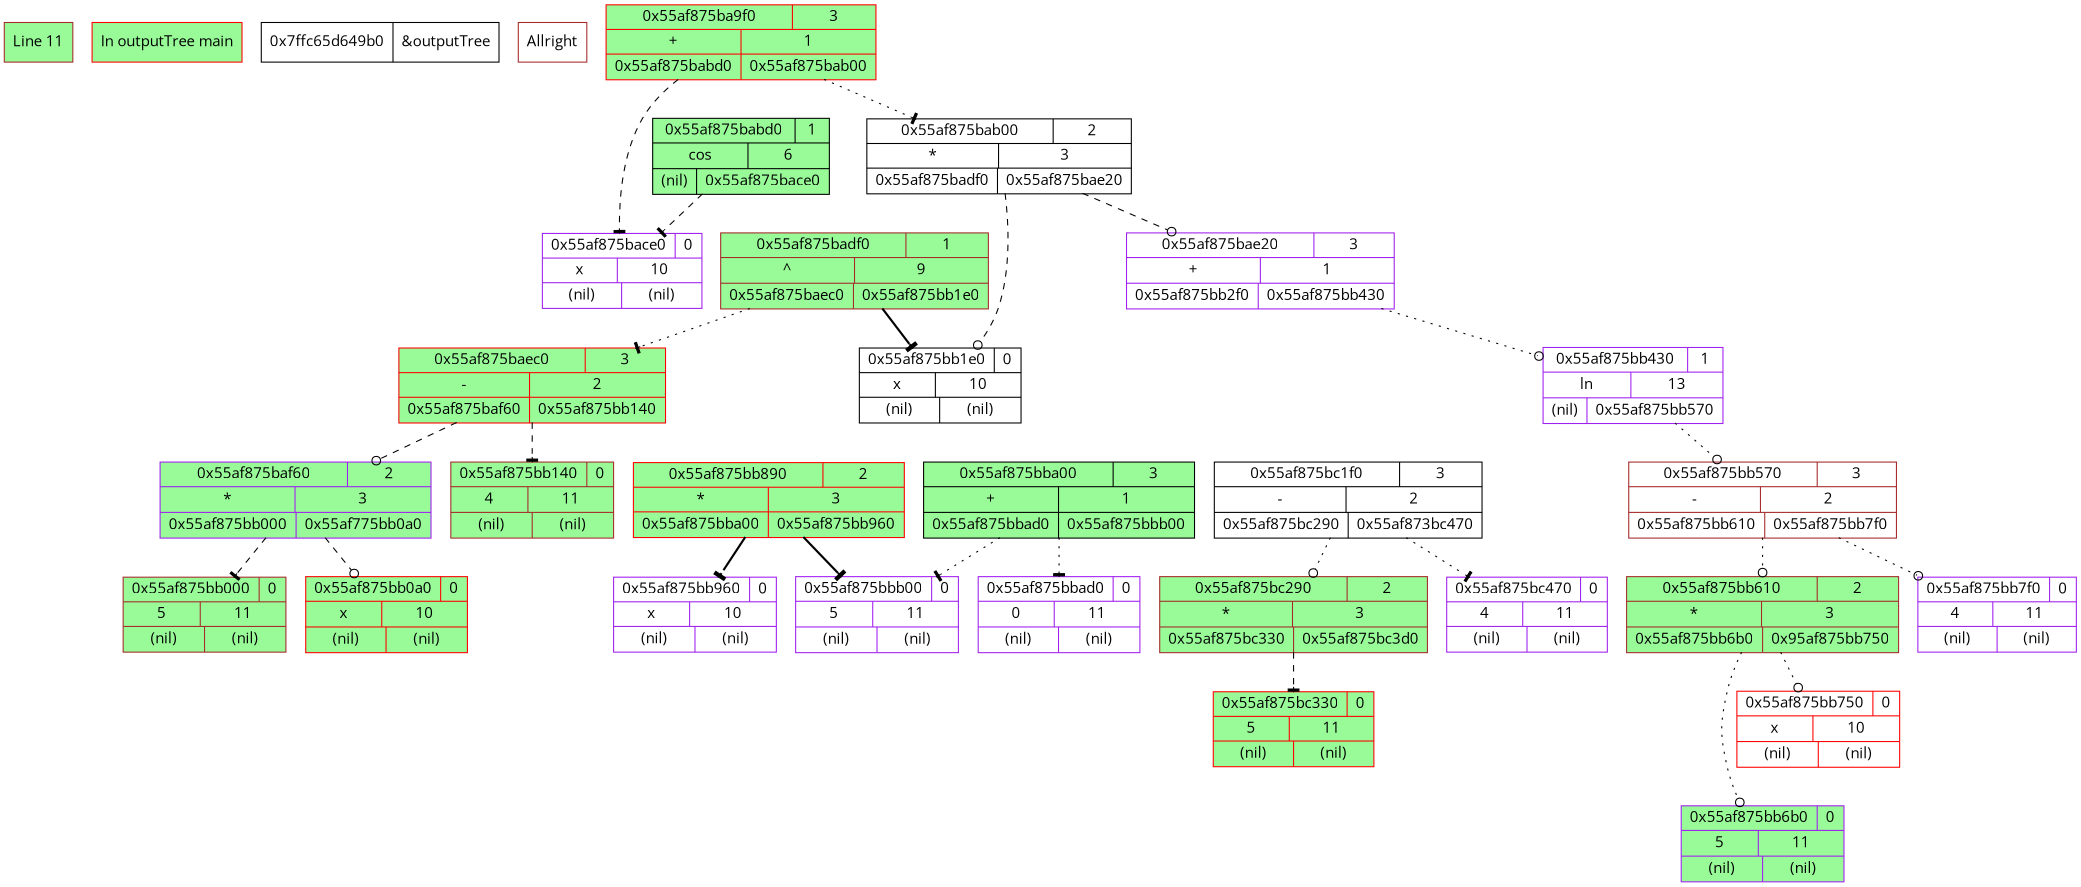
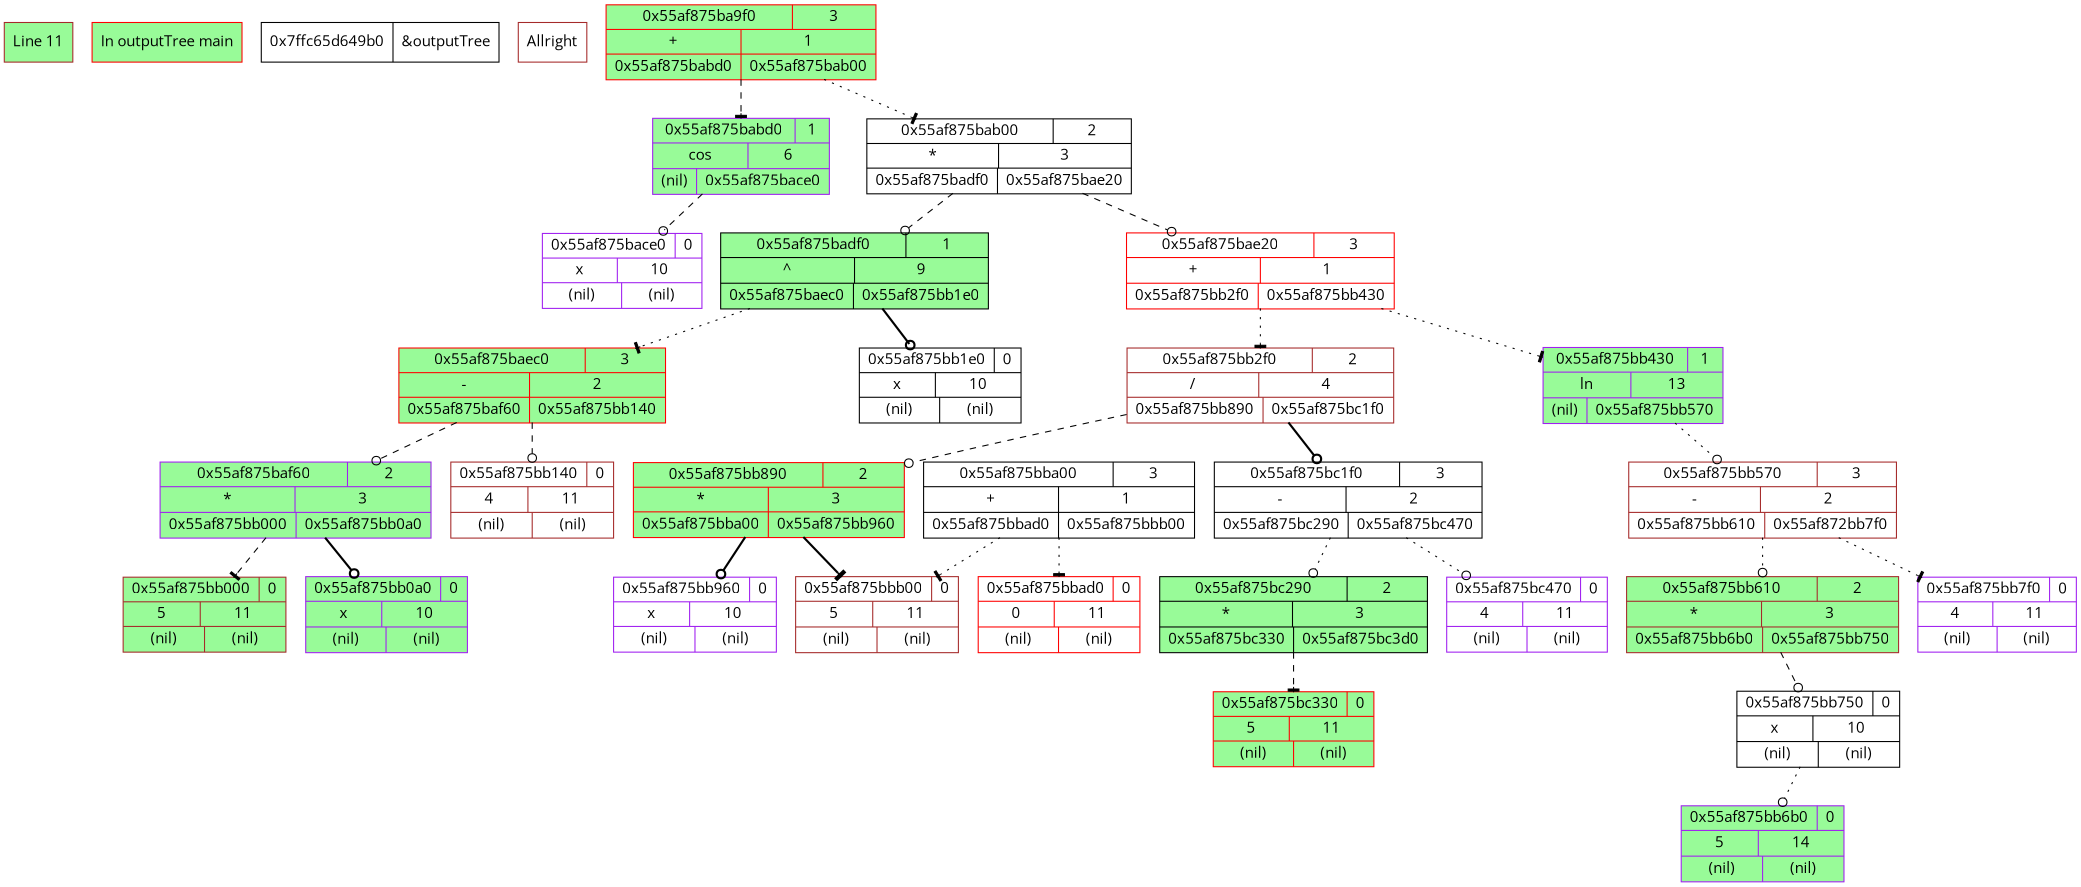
  digraph {
    fontname="Open Sans"
    node [color=brown fillcolor=white fontname="Open Sans" shape=record style=filled]
    edge [arrowhead=odot fontname="Open Sans" style=dotted]
    n1 [fillcolor=palegreen label="Line 11"]
    n2 [color=red fillcolor=palegreen label="In outputTree main"]
    n3 [color=black label="0x7ffc65d649b0 | &outputTree"]
    n4 [label=Allright]
    n5 [color=red fillcolor=palegreen label="{{0x55af875ba9f0 | 3} | {+ | 1} | {0x55af875babd0 |0x55af875bab00}}"]
-   n6 [color=black fillcolor=palegreen label="{{0x55af875babd0 | 1} | {cos | 6} | {(nil) |0x55af875bace0}}"]
+   n6 [color=purple fillcolor=palegreen label="{{0x55af875babd0 | 1} | {cos | 6} | {(nil) |0x55af875bace0}}"]
    n7 [color=black label="{{0x55af875bab00 | 2} | {* | 3} | {0x55af875badf0 |0x55af875bae20}}"]
    n8 [color=purple label="{{0x55af875bace0 | 0} | {x | 10} | {(nil) |(nil)}}"]
-   n9 [fillcolor=palegreen label="{{0x55af875badf0 | 1} | {^ | 9} | {0x55af875baec0 |0x55af875bb1e0}}"]
-   n10 [color=purple label="{{0x55af875bae20 | 3} | {+ | 1} | {0x55af875bb2f0 |0x55af875bb430}}"]
+   n9 [color=black fillcolor=palegreen label="{{0x55af875badf0 | 1} | {^ | 9} | {0x55af875baec0 |0x55af875bb1e0}}"]
+   n10 [color=red label="{{0x55af875bae20 | 3} | {+ | 1} | {0x55af875bb2f0 |0x55af875bb430}}"]
    n11 [color=red fillcolor=palegreen label="{{0x55af875baec0 | 3} | {- | 2} | {0x55af875baf60 |0x55af875bb140}}"]
    n12 [color=black label="{{0x55af875bb1e0 | 0} | {x | 10} | {(nil) |(nil)}}"]
-   n14 [color=purple label="{{0x55af875bb430 | 1} | {ln | 13} | {(nil) |0x55af875bb570}}"]
-   n15 [color=purple fillcolor=palegreen label="{{0x55af875baf60 | 2} | {* | 3} | {0x55af875bb000 |0x55af775bb0a0}}"]
-   n16 [fillcolor=palegreen label="{{0x55af875bb140 | 0} | {4 | 11} | {(nil) |(nil)}}"]
+   n13 [label="{{0x55af875bb2f0 | 2} | {/ | 4} | {0x55af875bb890 |0x55af875bc1f0}}"]
+   n14 [color=purple fillcolor=palegreen label="{{0x55af875bb430 | 1} | {ln | 13} | {(nil) |0x55af875bb570}}"]
+   n15 [color=purple fillcolor=palegreen label="{{0x55af875baf60 | 2} | {* | 3} | {0x55af875bb000 |0x55af875bb0a0}}"]
+   n16 [label="{{0x55af875bb140 | 0} | {4 | 11} | {(nil) |(nil)}}"]
    n17 [fillcolor=palegreen label="{{0x55af875bb000 | 0} | {5 | 11} | {(nil) |(nil)}}"]
-   n18 [color=red fillcolor=palegreen label="{{0x55af875bb0a0 | 0} | {x | 10} | {(nil) |(nil)}}"]
+   n18 [color=purple fillcolor=palegreen label="{{0x55af875bb0a0 | 0} | {x | 10} | {(nil) |(nil)}}"]
    n19 [color=red fillcolor=palegreen label="{{0x55af875bb890 | 2} | {* | 3} | {0x55af875bba00 |0x55af875bb960}}"]
-   n20 [color=black label="{{0x55af875bc1f0 | 3} | {- | 2} | {0x55af875bc290 |0x55af873bc470}}"]
-   n21 [label="{{0x55af875bb570 | 3} | {- | 2} | {0x55af875bb610 |0x55af875bb7f0}}"]
+   n20 [color=black label="{{0x55af875bc1f0 | 3} | {- | 2} | {0x55af875bc290 |0x55af875bc470}}"]
+   n21 [label="{{0x55af875bb570 | 3} | {- | 2} | {0x55af875bb610 |0x55af872bb7f0}}"]
    n22 [color=purple label="{{0x55af875bb960 | 0} | {x | 10} | {(nil) |(nil)}}"]
-   n23 [color=purple label="{{0x55af875bbb00 | 0} | {5 | 11} | {(nil) |(nil)}}"]
-   n24 [fillcolor=palegreen label="{{0x55af875bc290 | 2} | {* | 3} | {0x55af875bc330 |0x55af875bc3d0}}"]
+   n23 [label="{{0x55af875bbb00 | 0} | {5 | 11} | {(nil) |(nil)}}"]
+   n24 [color=black fillcolor=palegreen label="{{0x55af875bc290 | 2} | {* | 3} | {0x55af875bc330 |0x55af875bc3d0}}"]
    n25 [color=purple label="{{0x55af875bc470 | 0} | {4 | 11} | {(nil) |(nil)}}"]
-   n26 [color=black fillcolor=palegreen label="{{0x55af875bba00 | 3} | {+ | 1} | {0x55af875bbad0 |0x55af875bbb00}}"]
-   n27 [color=purple label="{{0x55af875bbad0 | 0} | {0 | 11} | {(nil) |(nil)}}"]
+   n26 [color=black label="{{0x55af875bba00 | 3} | {+ | 1} | {0x55af875bbad0 |0x55af875bbb00}}"]
+   n27 [color=red label="{{0x55af875bbad0 | 0} | {0 | 11} | {(nil) |(nil)}}"]
    n28 [color=red fillcolor=palegreen label="{{0x55af875bc330 | 0} | {5 | 11} | {(nil) |(nil)}}"]
-   n29 [fillcolor=palegreen label="{{0x55af875bb610 | 2} | {* | 3} | {0x55af875bb6b0 |0x95af875bb750}}"]
+   n29 [fillcolor=palegreen label="{{0x55af875bb610 | 2} | {* | 3} | {0x55af875bb6b0 |0x55af875bb750}}"]
    n30 [color=purple label="{{0x55af875bb7f0 | 0} | {4 | 11} | {(nil) |(nil)}}"]
-   n31 [color=purple fillcolor=palegreen label="{{0x55af875bb6b0 | 0} | {5 | 11} | {(nil) |(nil)}}"]
-   n32 [color=red label="{{0x55af875bb750 | 0} | {x | 10} | {(nil) |(nil)}}"]
-   n5 -> n8 [arrowhead=tee style=dashed]
+   n31 [color=purple fillcolor=palegreen label="{{0x55af875bb6b0 | 0} | {5 | 14} | {(nil) |(nil)}}"]
+   n32 [color=black label="{{0x55af875bb750 | 0} | {x | 10} | {(nil) |(nil)}}"]
+   n5 -> n6 [arrowhead=tee style=dashed]
    n5 -> n7 [arrowhead=tee]
-   n6 -> n8 [arrowhead=tee style=dashed]
-   n7 -> n12 [style=dashed]
+   n6 -> n8 [style=dashed]
+   n7 -> n9 [style=dashed]
    n7 -> n10 [style=dashed]
    n9 -> n11 [arrowhead=tee]
-   n9 -> n12 [arrowhead=tee style=bold]
-   n10 -> n14
+   n9 -> n12 [style=bold]
+   n10 -> n13 [arrowhead=tee]
+   n10 -> n14 [arrowhead=tee]
    n11 -> n15 [style=dashed]
-   n11 -> n16 [arrowhead=tee style=dashed]
+   n11 -> n16 [style=dashed]
+   n13 -> n19 [style=dashed]
+   n13 -> n20 [style=bold]
    n14 -> n21
    n15 -> n17 [arrowhead=tee style=dashed]
-   n15 -> n18 [style=dashed]
-   n19 -> n22 [arrowhead=tee style=bold]
+   n15 -> n18 [style=bold]
+   n19 -> n22 [style=bold]
    n19 -> n23 [arrowhead=tee style=bold]
    n20 -> n24
-   n20 -> n25 [arrowhead=tee]
+   n20 -> n25
    n21 -> n29
-   n21 -> n30
+   n21 -> n30 [arrowhead=tee]
    n24 -> n28 [arrowhead=tee style=dashed]
    n26 -> n23 [arrowhead=tee]
    n26 -> n27 [arrowhead=tee]
-   n29 -> n31
-   n29 -> n32
+   n32 -> n31
+   n29 -> n32 [style=dashed]
  }
